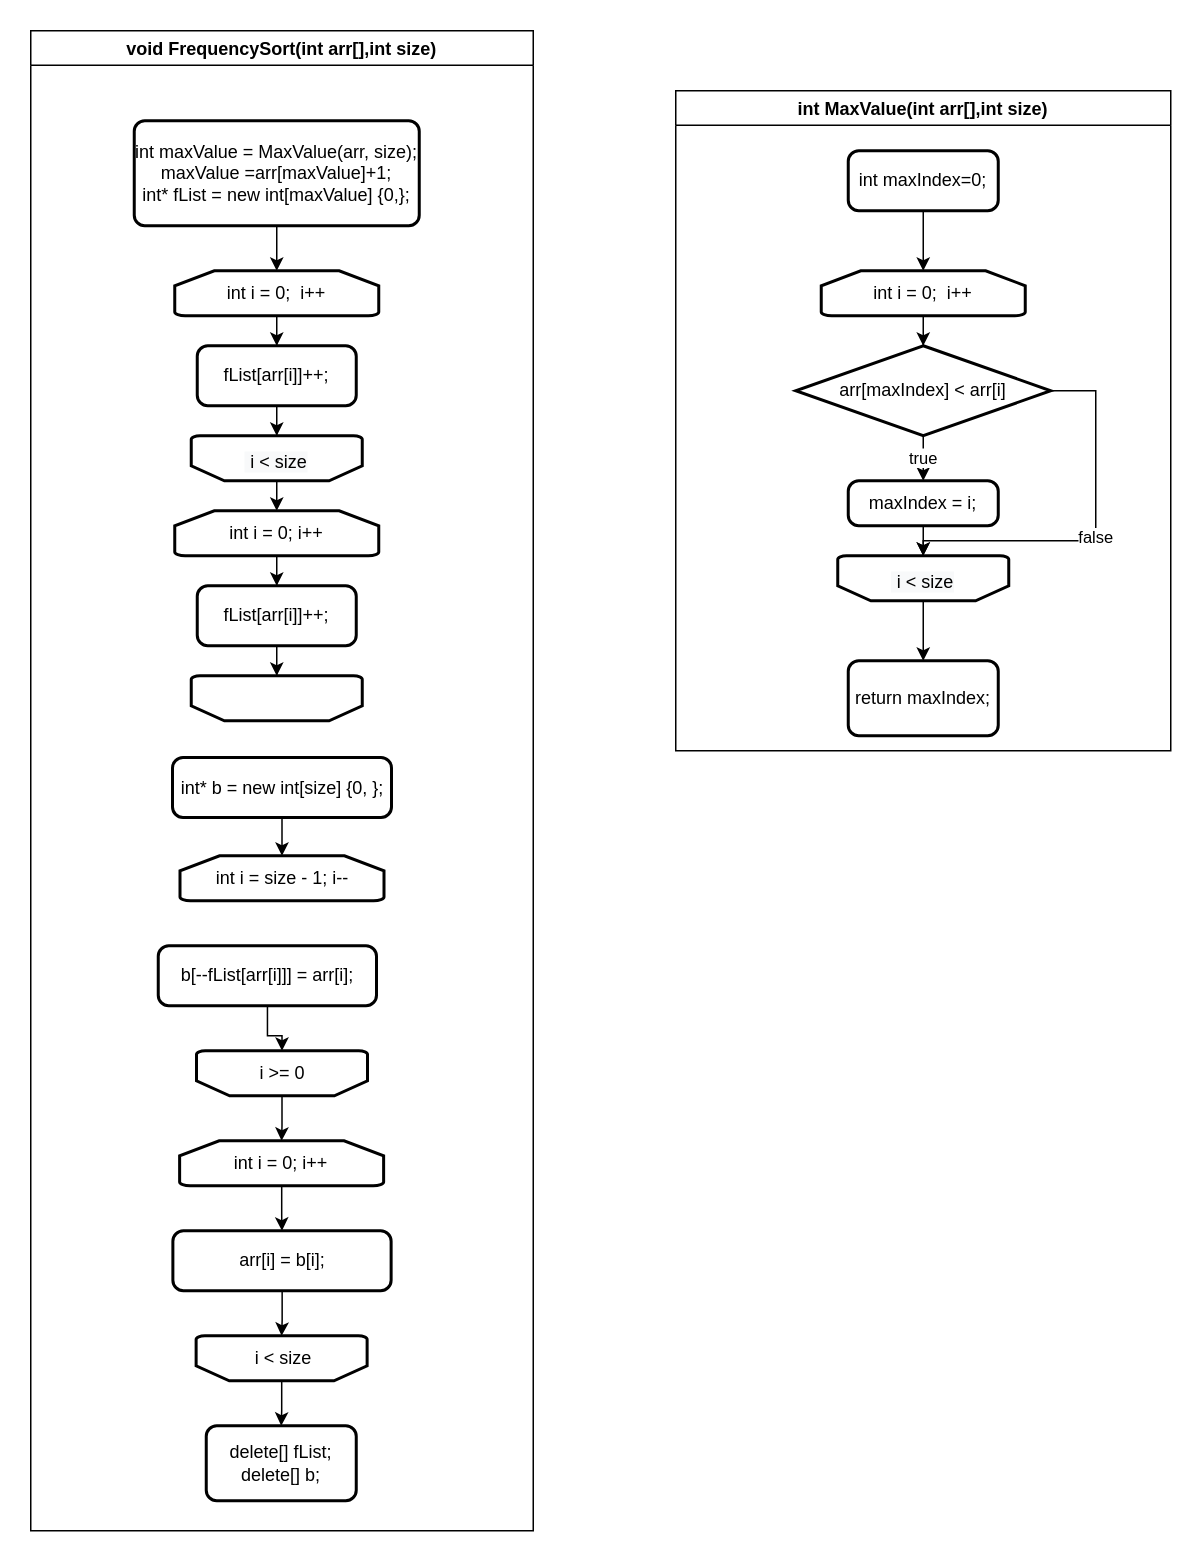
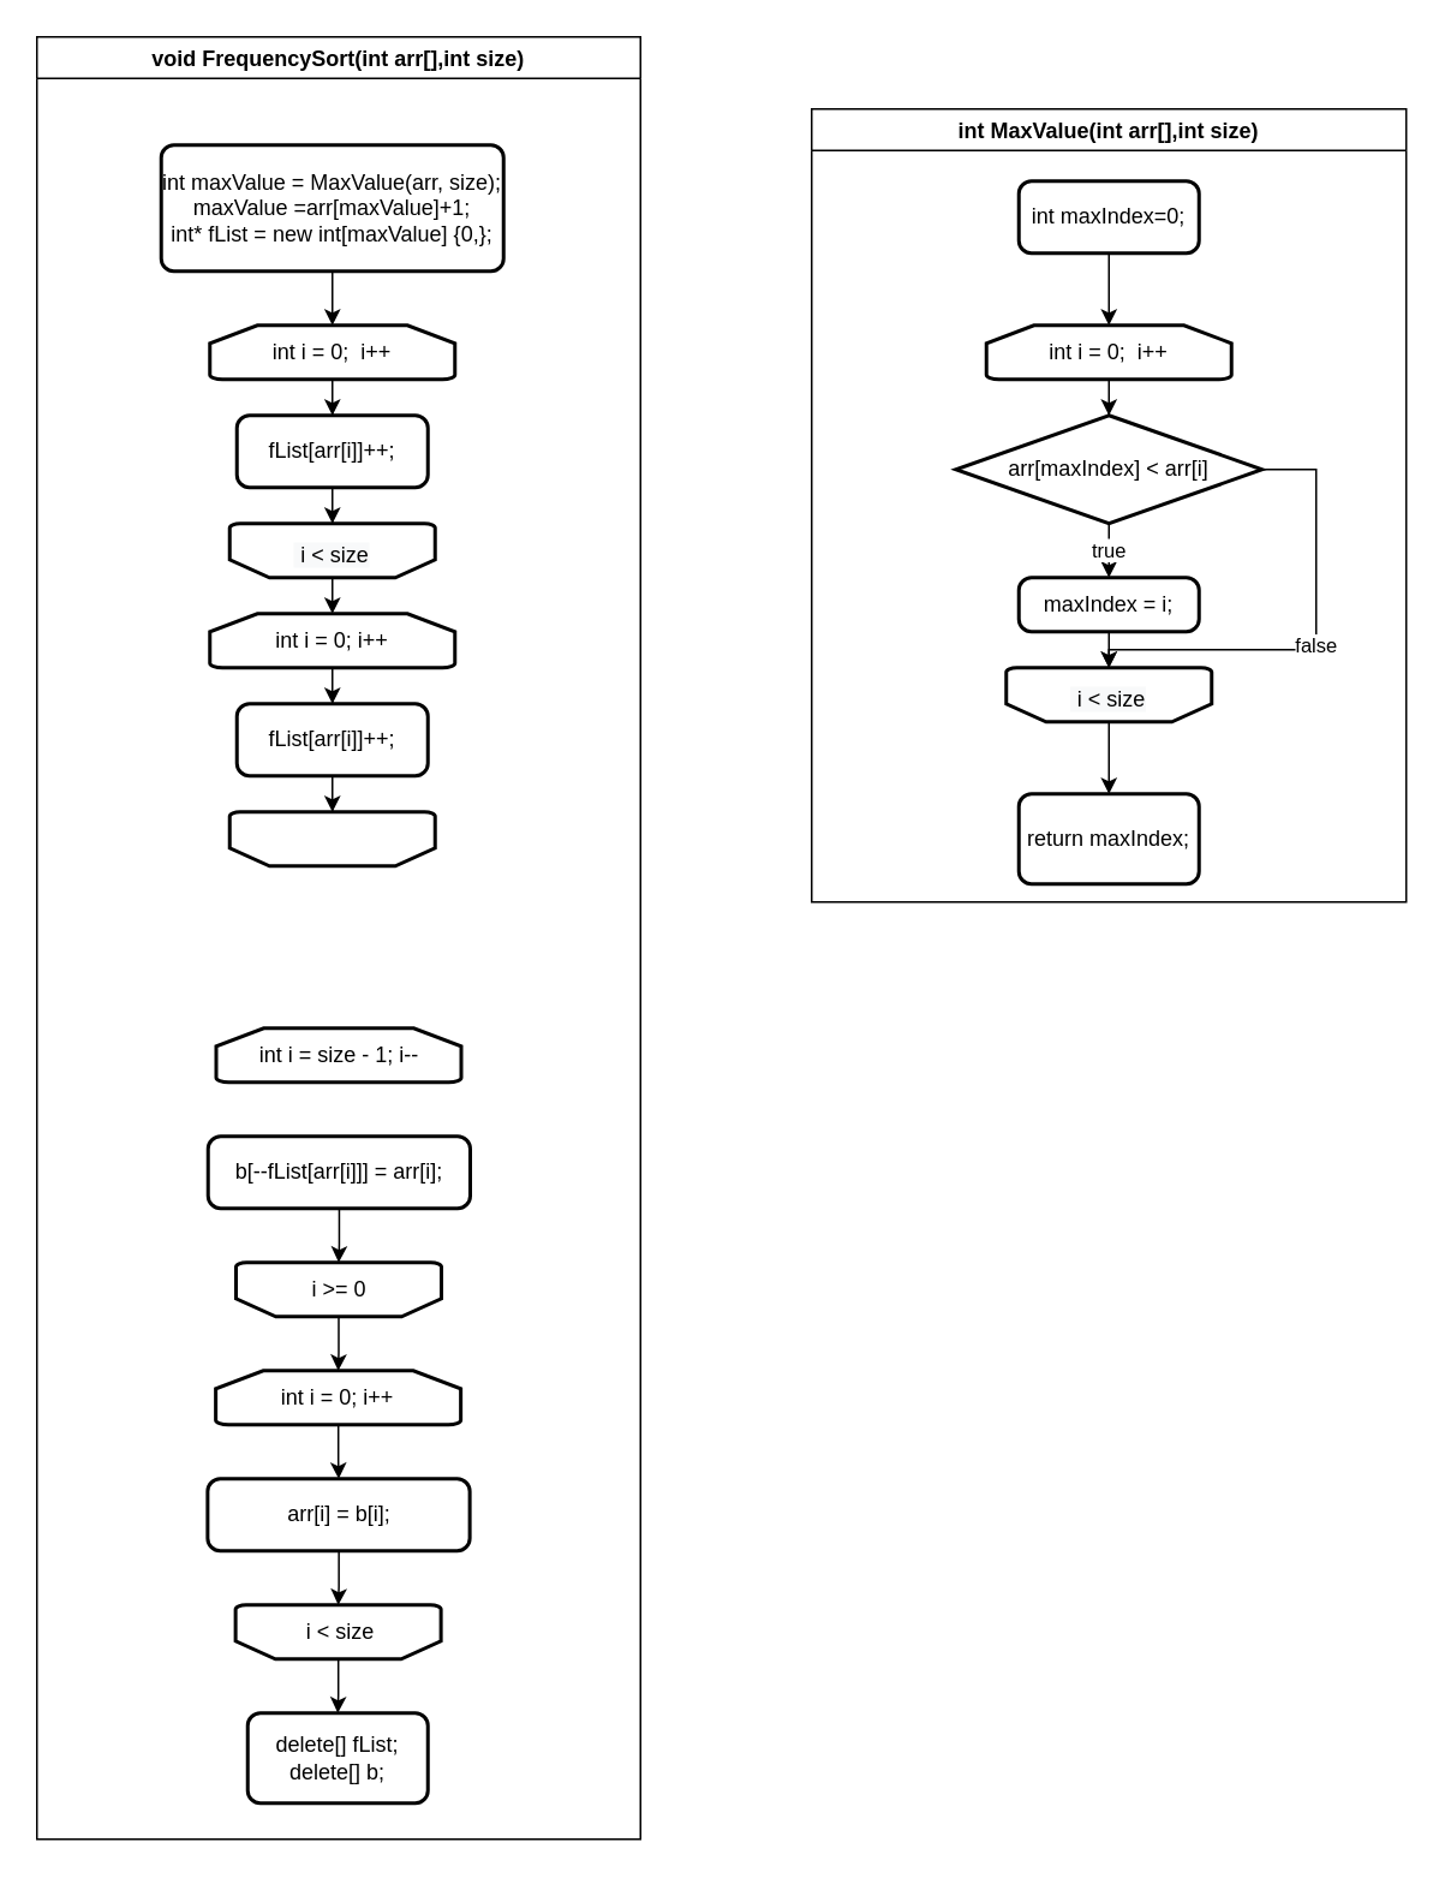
  <mxCell id="0" />
  <mxCell id="1" parent="0" />
  <mxCell id="2" value="void FrequencySort(int arr[],int size)" style="swimlane;" vertex="1" parent="1"><mxGeometry x="20" y="20" width="335" height="1000" as="geometry" /></mxCell>
  <mxCell id="3" style="edgeStyle=orthogonalEdgeStyle;rounded=0;orthogonalLoop=1;jettySize=auto;html=1;entryX=0.5;entryY=0;entryDx=0;entryDy=0;entryPerimeter=0;" edge="1" parent="2" source="4" target="5"><mxGeometry relative="1" as="geometry" /></mxCell>
  <mxCell id="4" value="&lt;div&gt;int maxValue = MaxValue(arr, size);&lt;/div&gt;&lt;div&gt;&lt;span style=&quot;&quot;&gt; &lt;/span&gt;maxValue =arr[maxValue]+1;&lt;/div&gt;&lt;div&gt;&lt;span style=&quot;&quot;&gt; &lt;/span&gt;int* fList = new int[maxValue] {0,};&lt;/div&gt;" style="rounded=1;whiteSpace=wrap;html=1;absoluteArcSize=1;arcSize=14;strokeWidth=2;" vertex="1" parent="2"><mxGeometry x="69" y="60" width="190" height="70" as="geometry" /></mxCell>
  <mxCell id="5" value="int i = 0;&amp;nbsp; i++" style="strokeWidth=2;html=1;shape=mxgraph.flowchart.loop_limit;whiteSpace=wrap;" vertex="1" parent="2"><mxGeometry x="96" y="160" width="136" height="30" as="geometry" /></mxCell>
  <mxCell id="6" style="edgeStyle=orthogonalEdgeStyle;rounded=0;orthogonalLoop=1;jettySize=auto;html=1;entryX=0.5;entryY=1;entryDx=0;entryDy=0;entryPerimeter=0;" edge="1" parent="2" source="7" target="10"><mxGeometry relative="1" as="geometry" /></mxCell>
  <mxCell id="7" value="fList[arr[i]]++;" style="rounded=1;whiteSpace=wrap;html=1;absoluteArcSize=1;arcSize=14;strokeWidth=2;" vertex="1" parent="2"><mxGeometry x="111" y="210" width="106" height="40" as="geometry" /></mxCell>
  <mxCell id="8" style="edgeStyle=orthogonalEdgeStyle;rounded=0;orthogonalLoop=1;jettySize=auto;html=1;entryX=0.5;entryY=0;entryDx=0;entryDy=0;" edge="1" parent="2" source="5" target="7"><mxGeometry relative="1" as="geometry"><mxPoint x="164" y="260" as="targetPoint" /></mxGeometry></mxCell>
  <mxCell id="9" style="edgeStyle=orthogonalEdgeStyle;rounded=0;orthogonalLoop=1;jettySize=auto;html=1;exitX=0.5;exitY=0;exitDx=0;exitDy=0;exitPerimeter=0;entryX=0.5;entryY=0;entryDx=0;entryDy=0;entryPerimeter=0;" edge="1" parent="2" source="10" target="11"><mxGeometry relative="1" as="geometry" /></mxCell>
  <mxCell id="10" value="" style="strokeWidth=2;html=1;shape=mxgraph.flowchart.loop_limit;whiteSpace=wrap;rotation=-180;" vertex="1" parent="2"><mxGeometry x="107" y="270" width="114" height="30" as="geometry" /></mxCell>
  <mxCell id="11" value="int i = 0; i++" style="strokeWidth=2;html=1;shape=mxgraph.flowchart.loop_limit;whiteSpace=wrap;" vertex="1" parent="2"><mxGeometry x="96" y="320" width="136" height="30" as="geometry" /></mxCell>
  <mxCell id="12" value="fList[arr[i]]++;" style="rounded=1;whiteSpace=wrap;html=1;absoluteArcSize=1;arcSize=14;strokeWidth=2;" vertex="1" parent="2"><mxGeometry x="111" y="370" width="106" height="40" as="geometry" /></mxCell>
  <mxCell id="13" style="edgeStyle=orthogonalEdgeStyle;rounded=0;orthogonalLoop=1;jettySize=auto;html=1;entryX=0.5;entryY=0;entryDx=0;entryDy=0;" edge="1" parent="2" source="11" target="12"><mxGeometry relative="1" as="geometry"><mxPoint x="-86" y="360" as="targetPoint" /></mxGeometry></mxCell>
  <mxCell id="14" value="" style="strokeWidth=2;html=1;shape=mxgraph.flowchart.loop_limit;whiteSpace=wrap;rotation=-180;" vertex="1" parent="2"><mxGeometry x="107" y="430" width="114" height="30" as="geometry" /></mxCell>
  <mxCell id="15" style="edgeStyle=orthogonalEdgeStyle;rounded=0;orthogonalLoop=1;jettySize=auto;html=1;entryX=0.5;entryY=1;entryDx=0;entryDy=0;entryPerimeter=0;" edge="1" parent="2" source="12" target="14"><mxGeometry relative="1" as="geometry" /></mxCell>
  <mxCell id="16" value="&#10;&lt;span style=&quot;color: rgb(0, 0, 0); font-family: Helvetica; font-size: 12px; font-style: normal; font-variant-ligatures: normal; font-variant-caps: normal; font-weight: 400; letter-spacing: normal; orphans: 2; text-align: center; text-indent: 0px; text-transform: none; widows: 2; word-spacing: 0px; -webkit-text-stroke-width: 0px; background-color: rgb(248, 249, 250); text-decoration-thickness: initial; text-decoration-style: initial; text-decoration-color: initial; float: none; display: inline !important;&quot;&gt;&lt;span&gt;&amp;nbsp;&lt;/span&gt;i &amp;lt; size&lt;/span&gt;&#10;&#10;" style="text;html=1;strokeColor=none;fillColor=none;align=center;verticalAlign=middle;whiteSpace=wrap;rounded=0;" vertex="1" parent="2"><mxGeometry x="134" y="280" width="60" height="30" as="geometry" /></mxCell>
  <mxCell id="17" value="int i = size - 1; i--" style="strokeWidth=2;html=1;shape=mxgraph.flowchart.loop_limit;whiteSpace=wrap;" vertex="1" parent="2"><mxGeometry x="99.5" y="550" width="136" height="30" as="geometry" /></mxCell>
- <mxCell id="18" value="b[--fList[arr[i]]] = arr[i];" style="rounded=1;whiteSpace=wrap;html=1;absoluteArcSize=1;arcSize=14;strokeWidth=2;" vertex="1" parent="2"><mxGeometry x="85" y="610" width="145.5" height="40" as="geometry" /></mxCell>
+ <mxCell id="18" value="b[--fList[arr[i]]] = arr[i];" style="rounded=1;whiteSpace=wrap;html=1;absoluteArcSize=1;arcSize=14;strokeWidth=2;" vertex="1" parent="2"><mxGeometry x="95" y="610" width="145.5" height="40" as="geometry" /></mxCell>
  <mxCell id="19" value="" style="strokeWidth=2;html=1;shape=mxgraph.flowchart.loop_limit;whiteSpace=wrap;rotation=-180;" vertex="1" parent="2"><mxGeometry x="110.5" y="680" width="114" height="30" as="geometry" /></mxCell>
  <mxCell id="20" style="edgeStyle=orthogonalEdgeStyle;rounded=0;orthogonalLoop=1;jettySize=auto;html=1;entryX=0.5;entryY=1;entryDx=0;entryDy=0;entryPerimeter=0;" edge="1" parent="2" source="18" target="19"><mxGeometry relative="1" as="geometry" /></mxCell>
  <mxCell id="21" value="i &amp;gt;= 0" style="text;html=1;strokeColor=none;fillColor=none;align=center;verticalAlign=middle;whiteSpace=wrap;rounded=0;" vertex="1" parent="2"><mxGeometry x="127.5" y="680" width="80" height="30" as="geometry" /></mxCell>
- <mxCell id="22" style="edgeStyle=orthogonalEdgeStyle;rounded=0;orthogonalLoop=1;jettySize=auto;html=1;entryX=0.5;entryY=0;entryDx=0;entryDy=0;entryPerimeter=0;" edge="1" parent="2" source="23" target="17"><mxGeometry relative="1" as="geometry" /></mxCell>
- <mxCell id="23" value="int* b = new int[size] {0, };" style="rounded=1;whiteSpace=wrap;html=1;absoluteArcSize=1;arcSize=14;strokeWidth=2;" vertex="1" parent="2"><mxGeometry x="94.5" y="484.5" width="146" height="40" as="geometry" /></mxCell>
  <mxCell id="24" value="&lt;div&gt;delete[] fList;&lt;/div&gt;&lt;div&gt;&lt;span style=&quot;&quot;&gt; &lt;/span&gt;delete[] b;&lt;/div&gt;" style="rounded=1;whiteSpace=wrap;html=1;absoluteArcSize=1;arcSize=14;strokeWidth=2;" vertex="1" parent="2"><mxGeometry x="117" y="930" width="100" height="50" as="geometry" /></mxCell>
  <mxCell id="25" value="int i = 0; i++" style="strokeWidth=2;html=1;shape=mxgraph.flowchart.loop_limit;whiteSpace=wrap;" vertex="1" parent="1"><mxGeometry x="119.25" y="760" width="136" height="30" as="geometry" /></mxCell>
  <mxCell id="26" value="arr[i] = b[i];" style="rounded=1;whiteSpace=wrap;html=1;absoluteArcSize=1;arcSize=14;strokeWidth=2;" vertex="1" parent="1"><mxGeometry x="114.75" y="820" width="145.5" height="40" as="geometry" /></mxCell>
  <mxCell id="27" style="edgeStyle=orthogonalEdgeStyle;rounded=0;orthogonalLoop=1;jettySize=auto;html=1;entryX=0.5;entryY=0;entryDx=0;entryDy=0;" edge="1" parent="1" source="25" target="26"><mxGeometry relative="1" as="geometry"><mxPoint x="-562.75" y="680" as="targetPoint" /></mxGeometry></mxCell>
  <mxCell id="28" value="" style="strokeWidth=2;html=1;shape=mxgraph.flowchart.loop_limit;whiteSpace=wrap;rotation=-180;" vertex="1" parent="1"><mxGeometry x="130.25" y="890" width="114" height="30" as="geometry" /></mxCell>
  <mxCell id="29" style="edgeStyle=orthogonalEdgeStyle;rounded=0;orthogonalLoop=1;jettySize=auto;html=1;entryX=0.5;entryY=1;entryDx=0;entryDy=0;entryPerimeter=0;" edge="1" parent="1" source="26" target="28"><mxGeometry relative="1" as="geometry" /></mxCell>
  <mxCell id="30" style="edgeStyle=orthogonalEdgeStyle;rounded=0;orthogonalLoop=1;jettySize=auto;html=1;" edge="1" parent="1" source="31" target="24"><mxGeometry relative="1" as="geometry"><mxPoint x="187.25" y="960" as="targetPoint" /></mxGeometry></mxCell>
  <mxCell id="31" value="&amp;nbsp;i &amp;lt; size" style="text;html=1;strokeColor=none;fillColor=none;align=center;verticalAlign=middle;whiteSpace=wrap;rounded=0;" vertex="1" parent="1"><mxGeometry x="147.25" y="890" width="80" height="30" as="geometry" /></mxCell>
  <mxCell id="32" style="edgeStyle=orthogonalEdgeStyle;rounded=0;orthogonalLoop=1;jettySize=auto;html=1;entryX=0.5;entryY=0;entryDx=0;entryDy=0;entryPerimeter=0;" edge="1" parent="1" source="19" target="25"><mxGeometry relative="1" as="geometry" /></mxCell>
  <mxCell id="33" value="int MaxValue(int arr[],int size)" style="swimlane;" vertex="1" parent="1"><mxGeometry x="450" y="60" width="330" height="440" as="geometry" /></mxCell>
  <mxCell id="34" style="edgeStyle=orthogonalEdgeStyle;rounded=0;orthogonalLoop=1;jettySize=auto;html=1;entryX=0.5;entryY=0;entryDx=0;entryDy=0;entryPerimeter=0;" edge="1" parent="33" source="35" target="36"><mxGeometry relative="1" as="geometry" /></mxCell>
  <mxCell id="35" value="int maxIndex=0;" style="rounded=1;whiteSpace=wrap;html=1;absoluteArcSize=1;arcSize=14;strokeWidth=2;" vertex="1" parent="33"><mxGeometry x="115" y="40" width="100" height="40" as="geometry" /></mxCell>
  <mxCell id="36" value="int i = 0;&amp;nbsp; i++" style="strokeWidth=2;html=1;shape=mxgraph.flowchart.loop_limit;whiteSpace=wrap;" vertex="1" parent="33"><mxGeometry x="97" y="120" width="136" height="30" as="geometry" /></mxCell>
  <mxCell id="37" style="edgeStyle=orthogonalEdgeStyle;rounded=0;orthogonalLoop=1;jettySize=auto;html=1;entryX=0.5;entryY=0;entryDx=0;entryDy=0;entryPerimeter=0;" edge="1" parent="33" source="36" target="45"><mxGeometry relative="1" as="geometry"><mxPoint x="165" y="170" as="targetPoint" /></mxGeometry></mxCell>
  <mxCell id="38" value="" style="strokeWidth=2;html=1;shape=mxgraph.flowchart.loop_limit;whiteSpace=wrap;rotation=-180;" vertex="1" parent="33"><mxGeometry x="108" y="310" width="114" height="30" as="geometry" /></mxCell>
  <mxCell id="39" style="edgeStyle=orthogonalEdgeStyle;rounded=0;orthogonalLoop=1;jettySize=auto;html=1;entryX=0.5;entryY=1;entryDx=0;entryDy=0;entryPerimeter=0;" edge="1" parent="33" source="46" target="38"><mxGeometry relative="1" as="geometry"><mxPoint x="165.067" y="290" as="sourcePoint" /></mxGeometry></mxCell>
  <mxCell id="40" value="&#10;&lt;span style=&quot;color: rgb(0, 0, 0); font-family: Helvetica; font-size: 12px; font-style: normal; font-variant-ligatures: normal; font-variant-caps: normal; font-weight: 400; letter-spacing: normal; orphans: 2; text-align: center; text-indent: 0px; text-transform: none; widows: 2; word-spacing: 0px; -webkit-text-stroke-width: 0px; background-color: rgb(248, 249, 250); text-decoration-thickness: initial; text-decoration-style: initial; text-decoration-color: initial; float: none; display: inline !important;&quot;&gt;&lt;span&gt;&amp;nbsp;&lt;/span&gt;i &amp;lt; size&lt;/span&gt;&#10;&#10;" style="text;html=1;strokeColor=none;fillColor=none;align=center;verticalAlign=middle;whiteSpace=wrap;rounded=0;" vertex="1" parent="33"><mxGeometry x="135" y="320" width="60" height="30" as="geometry" /></mxCell>
  <mxCell id="41" value="return maxIndex;" style="rounded=1;whiteSpace=wrap;html=1;absoluteArcSize=1;arcSize=14;strokeWidth=2;" vertex="1" parent="33"><mxGeometry x="115" y="380" width="100" height="50" as="geometry" /></mxCell>
  <mxCell id="42" style="edgeStyle=orthogonalEdgeStyle;rounded=0;orthogonalLoop=1;jettySize=auto;html=1;" edge="1" parent="33" source="38" target="41"><mxGeometry relative="1" as="geometry"><mxPoint x="165" y="390" as="targetPoint" /></mxGeometry></mxCell>
  <mxCell id="43" value="true" style="edgeStyle=orthogonalEdgeStyle;rounded=0;orthogonalLoop=1;jettySize=auto;html=1;exitX=0.5;exitY=1;exitDx=0;exitDy=0;exitPerimeter=0;entryX=0.5;entryY=0;entryDx=0;entryDy=0;" edge="1" parent="33" source="45" target="46"><mxGeometry relative="1" as="geometry" /></mxCell>
  <mxCell id="44" value="false" style="edgeStyle=orthogonalEdgeStyle;rounded=0;orthogonalLoop=1;jettySize=auto;html=1;entryX=0.5;entryY=1;entryDx=0;entryDy=0;entryPerimeter=0;" edge="1" parent="33" source="45" target="38"><mxGeometry relative="1" as="geometry"><Array as="points"><mxPoint x="280" y="200" /><mxPoint x="280" y="300" /><mxPoint x="165" y="300" /></Array></mxGeometry></mxCell>
  <mxCell id="45" value="arr[maxIndex] &lt; arr[i]" style="strokeWidth=2;html=1;shape=mxgraph.flowchart.decision;whiteSpace=wrap;" vertex="1" parent="33"><mxGeometry x="80" y="170" width="170" height="60" as="geometry" /></mxCell>
  <mxCell id="46" value="maxIndex = i;" style="rounded=1;whiteSpace=wrap;html=1;absoluteArcSize=1;arcSize=14;strokeWidth=2;" vertex="1" parent="33"><mxGeometry x="115" y="260" width="100" height="30" as="geometry" /></mxCell>
